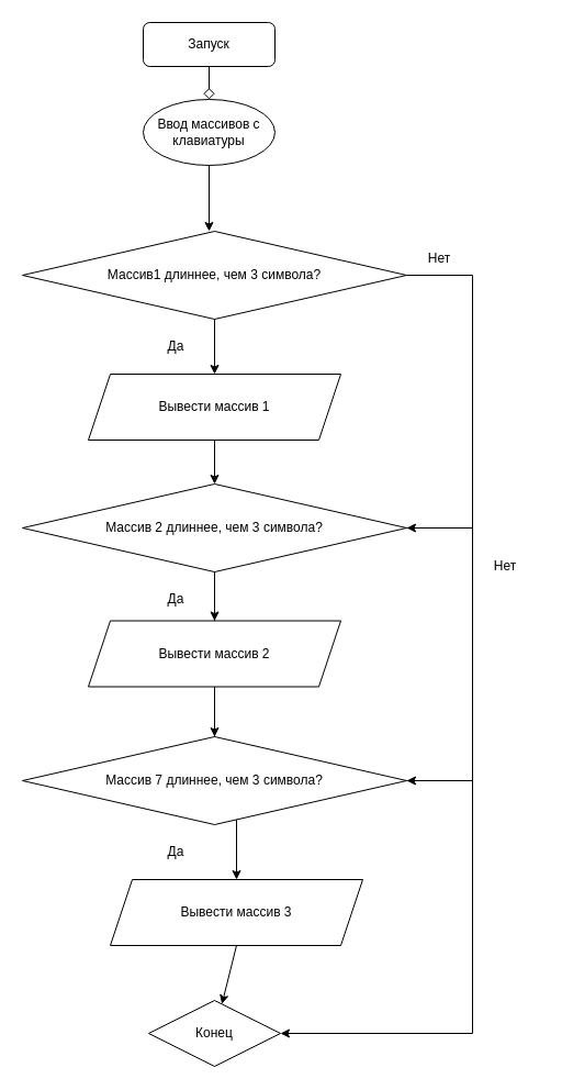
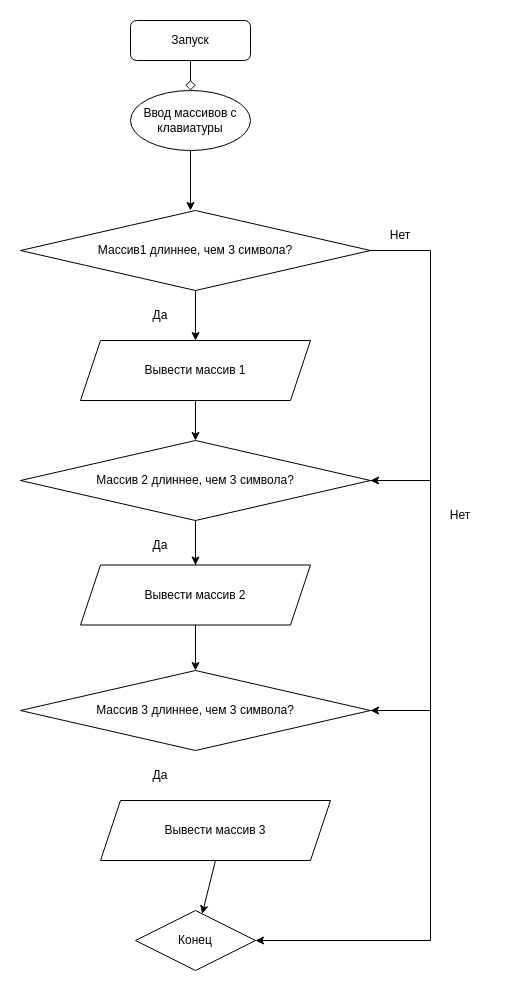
  <mxCell id="0" />
  <mxCell id="1" parent="0" />
  <mxCell id="2" value="" style="rounded=0;html=1;jettySize=auto;orthogonalLoop=1;fontSize=11;endArrow=diamond;endFill=0;endSize=8;strokeWidth=1;shadow=0;labelBackgroundColor=none;edgeStyle=orthogonalEdgeStyle;" parent="1" source="3" target="4" edge="1"><mxGeometry relative="1" as="geometry"><mxPoint x="190" y="100" as="targetPoint" /></mxGeometry></mxCell>
  <mxCell id="3" value="Запуск " style="rounded=1;whiteSpace=wrap;html=1;fontSize=12;glass=0;strokeWidth=1;shadow=0;" parent="1" vertex="1"><mxGeometry x="130" y="20" width="120" height="40" as="geometry" /></mxCell>
  <mxCell id="4" value="Ввод массивов с клавиатуры " style="ellipse;whiteSpace=wrap;html=1;" vertex="1" parent="1"><mxGeometry x="130" y="90" width="120" height="60" as="geometry" /></mxCell>
  <mxCell id="5" value="" style="endArrow=classic;html=1;rounded=0;exitX=0.5;exitY=1;exitDx=0;exitDy=0;" edge="1" parent="1" source="4"><mxGeometry width="50" height="50" relative="1" as="geometry"><mxPoint x="360" y="290" as="sourcePoint" /><mxPoint x="190" y="210" as="targetPoint" /></mxGeometry></mxCell>
  <mxCell id="6" value="Массив1 длиннее, чем 3 символа? " style="rhombus;whiteSpace=wrap;html=1;" vertex="1" parent="1"><mxGeometry x="20" y="210" width="350" height="80" as="geometry" /></mxCell>
  <mxCell id="7" value="" style="endArrow=classic;html=1;rounded=0;exitX=1;exitY=0.5;exitDx=0;exitDy=0;entryX=1;entryY=0.5;entryDx=0;entryDy=0;" edge="1" parent="1" source="6" target="13"><mxGeometry width="50" height="50" relative="1" as="geometry"><mxPoint x="360" y="260" as="sourcePoint" /><mxPoint x="560" y="400" as="targetPoint" /><Array as="points"><mxPoint x="430" y="250" /><mxPoint x="430" y="480" /></Array></mxGeometry></mxCell>
  <mxCell id="8" value="Да" style="text;html=1;strokeColor=none;fillColor=none;align=center;verticalAlign=middle;whiteSpace=wrap;rounded=0;" vertex="1" parent="1"><mxGeometry x="130" y="300" width="60" height="30" as="geometry" /></mxCell>
  <mxCell id="9" value="Нет" style="text;html=1;strokeColor=none;fillColor=none;align=center;verticalAlign=middle;whiteSpace=wrap;rounded=0;" vertex="1" parent="1"><mxGeometry x="370" y="220" width="60" height="30" as="geometry" /></mxCell>
  <mxCell id="10" value="Вывести массив 1 " style="shape=parallelogram;perimeter=parallelogramPerimeter;whiteSpace=wrap;html=1;fixedSize=1;" vertex="1" parent="1"><mxGeometry x="80" y="340" width="230" height="60" as="geometry" /></mxCell>
  <mxCell id="11" value="" style="endArrow=classic;html=1;rounded=0;exitX=0.5;exitY=1;exitDx=0;exitDy=0;" edge="1" parent="1" source="6" target="10"><mxGeometry width="50" height="50" relative="1" as="geometry"><mxPoint x="360" y="410" as="sourcePoint" /><mxPoint x="410" y="360" as="targetPoint" /></mxGeometry></mxCell>
  <mxCell id="12" value="" style="edgeStyle=orthogonalEdgeStyle;rounded=0;orthogonalLoop=1;jettySize=auto;html=1;" edge="1" parent="1" source="13" target="20"><mxGeometry relative="1" as="geometry" /></mxCell>
  <mxCell id="13" value="Массив 2 длиннее, чем 3 символа? " style="rhombus;whiteSpace=wrap;html=1;" vertex="1" parent="1"><mxGeometry x="20" y="440" width="350" height="80" as="geometry" /></mxCell>
  <mxCell id="14" value="" style="endArrow=classic;html=1;rounded=0;exitX=0.5;exitY=1;exitDx=0;exitDy=0;entryX=0.5;entryY=0;entryDx=0;entryDy=0;" edge="1" parent="1" source="10" target="13"><mxGeometry width="50" height="50" relative="1" as="geometry"><mxPoint x="360" y="440" as="sourcePoint" /><mxPoint x="190" y="430" as="targetPoint" /></mxGeometry></mxCell>
  <mxCell id="15" value="Да" style="text;html=1;strokeColor=none;fillColor=none;align=center;verticalAlign=middle;whiteSpace=wrap;rounded=0;" vertex="1" parent="1"><mxGeometry x="130" y="530" width="60" height="30" as="geometry" /></mxCell>
  <mxCell id="16" value="Нет" style="text;html=1;strokeColor=none;fillColor=none;align=center;verticalAlign=middle;whiteSpace=wrap;rounded=0;" vertex="1" parent="1"><mxGeometry x="430" y="500" width="60" height="30" as="geometry" /></mxCell>
- <mxCell id="17" value="" style="edgeStyle=orthogonalEdgeStyle;rounded=0;orthogonalLoop=1;jettySize=auto;html=1;" edge="1" parent="1" source="18" target="22"><mxGeometry relative="1" as="geometry" /></mxCell>
  <mxCell id="18" value="Вывести массив 2 " style="shape=parallelogram;perimeter=parallelogramPerimeter;whiteSpace=wrap;html=1;fixedSize=1;" vertex="1" parent="1"><mxGeometry x="80" y="564.5" width="230" height="60" as="geometry" /></mxCell>
  <mxCell id="19" value="" style="endArrow=classic;html=1;rounded=0;exitX=0.5;exitY=1;exitDx=0;exitDy=0;" edge="1" parent="1" source="13" target="18"><mxGeometry width="50" height="50" relative="1" as="geometry"><mxPoint x="360" y="560" as="sourcePoint" /><mxPoint x="410" y="510" as="targetPoint" /></mxGeometry></mxCell>
- <mxCell id="20" value="Массив 7 длиннее, чем 3 символа? " style="rhombus;whiteSpace=wrap;html=1;" vertex="1" parent="1"><mxGeometry x="20" y="670" width="350" height="80" as="geometry" /></mxCell>
+ <mxCell id="20" value="Массив 3 длиннее, чем 3 символа? " style="rhombus;whiteSpace=wrap;html=1;" vertex="1" parent="1"><mxGeometry x="20" y="670" width="350" height="80" as="geometry" /></mxCell>
  <mxCell id="21" value="" style="endArrow=classic;html=1;rounded=0;exitX=1;exitY=0.5;exitDx=0;exitDy=0;entryX=1;entryY=0.5;entryDx=0;entryDy=0;" edge="1" parent="1"><mxGeometry width="50" height="50" relative="1" as="geometry"><mxPoint x="370" y="480" as="sourcePoint" /><mxPoint x="370" y="710" as="targetPoint" /><Array as="points"><mxPoint x="430" y="480" /><mxPoint x="430" y="710" /></Array></mxGeometry></mxCell>
  <mxCell id="22" value="Вывести массив 3 " style="shape=parallelogram;perimeter=parallelogramPerimeter;whiteSpace=wrap;html=1;fixedSize=1;" vertex="1" parent="1"><mxGeometry x="100" y="800" width="230" height="60" as="geometry" /></mxCell>
  <mxCell id="23" value="Да" style="text;html=1;strokeColor=none;fillColor=none;align=center;verticalAlign=middle;whiteSpace=wrap;rounded=0;" vertex="1" parent="1"><mxGeometry x="130" y="760" width="60" height="30" as="geometry" /></mxCell>
  <mxCell id="24" value="Конец" style="rhombus;whiteSpace=wrap;html=1;" vertex="1" parent="1"><mxGeometry x="135" y="910" width="120" height="60" as="geometry" /></mxCell>
  <mxCell id="25" value="" style="endArrow=classic;html=1;rounded=0;exitX=0.5;exitY=1;exitDx=0;exitDy=0;" edge="1" parent="1" source="22" target="24"><mxGeometry width="50" height="50" relative="1" as="geometry"><mxPoint x="360" y="890" as="sourcePoint" /><mxPoint x="410" y="840" as="targetPoint" /></mxGeometry></mxCell>
  <mxCell id="26" value="" style="endArrow=classic;html=1;rounded=0;exitX=1;exitY=0.5;exitDx=0;exitDy=0;entryX=1;entryY=0.5;entryDx=0;entryDy=0;" edge="1" parent="1" target="24"><mxGeometry width="50" height="50" relative="1" as="geometry"><mxPoint x="370" y="710" as="sourcePoint" /><mxPoint x="370" y="940" as="targetPoint" /><Array as="points"><mxPoint x="430" y="710" /><mxPoint x="430" y="940" /></Array></mxGeometry></mxCell>
